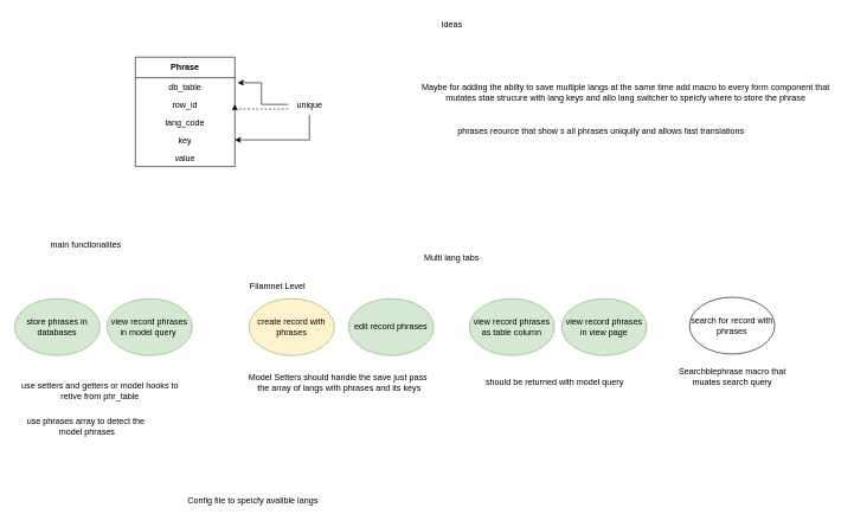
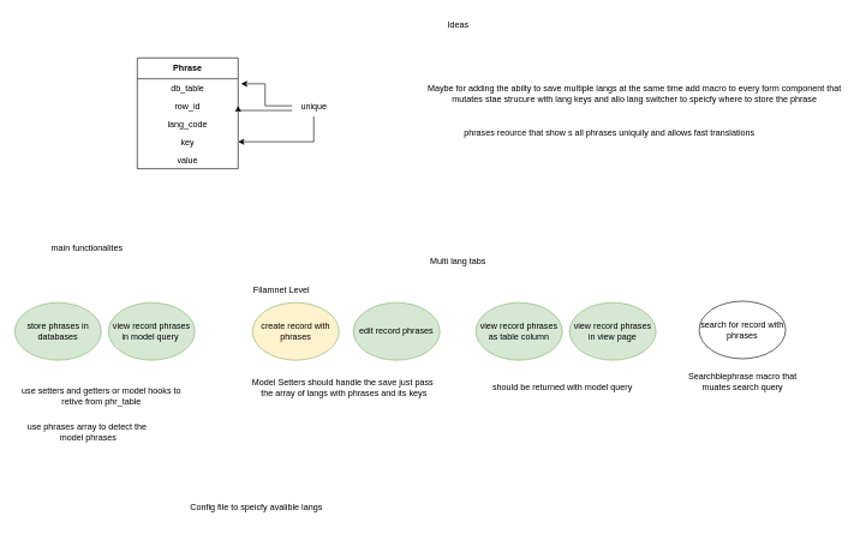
  <mxCell id="0" />
  <mxCell id="1" parent="0" />
  <mxCell id="2" value="Phrase" style="swimlane;fontStyle=1;align=center;verticalAlign=middle;childLayout=stackLayout;horizontal=1;startSize=29;horizontalStack=0;resizeParent=1;resizeParentMax=0;resizeLast=0;collapsible=0;marginBottom=0;html=1;whiteSpace=wrap;" parent="1" vertex="1"><mxGeometry x="190" y="80" width="140" height="154" as="geometry" /></mxCell>
  <mxCell id="3" value="db_table" style="text;html=1;strokeColor=none;fillColor=none;align=center;verticalAlign=middle;spacingLeft=4;spacingRight=4;overflow=hidden;rotatable=0;points=[[0,0.5],[1,0.5]];portConstraint=eastwest;whiteSpace=wrap;" parent="2" vertex="1"><mxGeometry y="29" width="140" height="25" as="geometry" /></mxCell>
  <mxCell id="4" value="row_id" style="text;html=1;strokeColor=none;fillColor=none;align=center;verticalAlign=middle;spacingLeft=4;spacingRight=4;overflow=hidden;rotatable=0;points=[[0,0.5],[1,0.5]];portConstraint=eastwest;whiteSpace=wrap;" parent="2" vertex="1"><mxGeometry y="54" width="140" height="25" as="geometry" /></mxCell>
  <mxCell id="5" value="lang_code" style="text;html=1;strokeColor=none;fillColor=none;align=center;verticalAlign=middle;spacingLeft=4;spacingRight=4;overflow=hidden;rotatable=0;points=[[0,0.5],[1,0.5]];portConstraint=eastwest;whiteSpace=wrap;" parent="2" vertex="1"><mxGeometry y="79" width="140" height="25" as="geometry" /></mxCell>
  <mxCell id="6" value="key" style="text;html=1;strokeColor=none;fillColor=none;align=center;verticalAlign=middle;spacingLeft=4;spacingRight=4;overflow=hidden;rotatable=0;points=[[0,0.5],[1,0.5]];portConstraint=eastwest;whiteSpace=wrap;" parent="2" vertex="1"><mxGeometry y="104" width="140" height="25" as="geometry" /></mxCell>
  <mxCell id="7" value="value" style="text;html=1;strokeColor=none;fillColor=none;align=center;verticalAlign=middle;spacingLeft=4;spacingRight=4;overflow=hidden;rotatable=0;points=[[0,0.5],[1,0.5]];portConstraint=eastwest;whiteSpace=wrap;" parent="2" vertex="1"><mxGeometry y="129" width="140" height="25" as="geometry" /></mxCell>
- <mxCell id="8" style="edgeStyle=orthogonalEdgeStyle;rounded=0;orthogonalLoop=1;jettySize=auto;html=1;entryX=1;entryY=0.5;entryDx=0;entryDy=0;dashed=1;" parent="1" source="10" target="4" edge="1"><mxGeometry relative="1" as="geometry"><Array as="points"><mxPoint x="330" y="153" /></Array></mxGeometry></mxCell>
+ <mxCell id="8" style="edgeStyle=orthogonalEdgeStyle;rounded=0;orthogonalLoop=1;jettySize=auto;html=1;entryX=1;entryY=0.5;entryDx=0;entryDy=0;" parent="1" source="10" target="4" edge="1"><mxGeometry relative="1" as="geometry"><Array as="points"><mxPoint x="330" y="153" /></Array></mxGeometry></mxCell>
  <mxCell id="9" style="edgeStyle=orthogonalEdgeStyle;rounded=0;orthogonalLoop=1;jettySize=auto;html=1;entryX=1;entryY=0.5;entryDx=0;entryDy=0;" parent="1" source="10" target="6" edge="1"><mxGeometry relative="1" as="geometry" /></mxCell>
  <mxCell id="10" value="unique" style="text;html=1;align=center;verticalAlign=middle;resizable=0;points=[];autosize=1;strokeColor=none;fillColor=none;" parent="1" vertex="1"><mxGeometry x="405" y="131.5" width="60" height="30" as="geometry" /></mxCell>
  <mxCell id="11" style="edgeStyle=orthogonalEdgeStyle;rounded=0;orthogonalLoop=1;jettySize=auto;html=1;entryX=1.029;entryY=0.28;entryDx=0;entryDy=0;entryPerimeter=0;" parent="1" source="10" target="3" edge="1"><mxGeometry relative="1" as="geometry" /></mxCell>
  <mxCell id="12" value="store phrases in databases" style="ellipse;whiteSpace=wrap;html=1;fillColor=#d5e8d4;strokeColor=#82b366;" parent="1" vertex="1"><mxGeometry x="20" y="420" width="120" height="80" as="geometry" /></mxCell>
  <mxCell id="13" value="main functionalites" style="text;html=1;align=center;verticalAlign=middle;resizable=0;points=[];autosize=1;strokeColor=none;fillColor=none;" parent="1" vertex="1"><mxGeometry x="60" y="330" width="120" height="30" as="geometry" /></mxCell>
  <mxCell id="14" value="create record with phrases" style="ellipse;whiteSpace=wrap;html=1;fillColor=#fff2cc;strokeColor=#82b366;" parent="1" vertex="1"><mxGeometry x="350" y="420" width="120" height="80" as="geometry" /></mxCell>
  <mxCell id="15" value="edit record phrases" style="ellipse;whiteSpace=wrap;html=1;fillColor=#d5e8d4;strokeColor=#82b366;" parent="1" vertex="1"><mxGeometry x="490" y="420" width="120" height="80" as="geometry" /></mxCell>
  <mxCell id="16" value="view record phrases&lt;br&gt;in model query&amp;nbsp;" style="ellipse;whiteSpace=wrap;html=1;fillColor=#d5e8d4;strokeColor=#82b366;" parent="1" vertex="1"><mxGeometry x="150" y="420" width="120" height="80" as="geometry" /></mxCell>
  <mxCell id="17" value="view record phrases&lt;br&gt;as table column" style="ellipse;whiteSpace=wrap;html=1;fillColor=#d5e8d4;strokeColor=#82b366;" parent="1" vertex="1"><mxGeometry x="660" y="420" width="120" height="80" as="geometry" /></mxCell>
  <mxCell id="18" value="view record phrases&lt;br&gt;in view page" style="ellipse;whiteSpace=wrap;html=1;fillColor=#d5e8d4;strokeColor=#82b366;" parent="1" vertex="1"><mxGeometry x="790" y="420" width="120" height="80" as="geometry" /></mxCell>
  <mxCell id="19" value="search for record with phrases" style="ellipse;whiteSpace=wrap;html=1;" parent="1" vertex="1"><mxGeometry x="970" y="418" width="120" height="80" as="geometry" /></mxCell>
  <mxCell id="20" value="use setters and getters or model hooks to &lt;br&gt;retive from phr_table" style="text;html=1;align=center;verticalAlign=middle;resizable=0;points=[];autosize=1;strokeColor=none;fillColor=none;" parent="1" vertex="1"><mxGeometry x="20" y="530" width="240" height="40" as="geometry" /></mxCell>
  <mxCell id="21" value="Filamnet Level" style="text;html=1;align=center;verticalAlign=middle;resizable=0;points=[];autosize=1;strokeColor=none;fillColor=none;" parent="1" vertex="1"><mxGeometry x="340" y="388" width="100" height="30" as="geometry" /></mxCell>
  <mxCell id="22" value="use phrases array to detect the&lt;br&gt;&amp;nbsp;model phrases" style="text;html=1;align=center;verticalAlign=middle;resizable=0;points=[];autosize=1;strokeColor=none;fillColor=none;" parent="1" vertex="1"><mxGeometry x="25" y="580" width="190" height="40" as="geometry" /></mxCell>
  <mxCell id="23" value="Config file to speicfy avalible langs" style="text;html=1;align=center;verticalAlign=middle;resizable=0;points=[];autosize=1;strokeColor=none;fillColor=none;" parent="1" vertex="1"><mxGeometry x="250" y="690" width="210" height="30" as="geometry" /></mxCell>
  <mxCell id="24" value="Multi lang tabs" style="text;html=1;align=center;verticalAlign=middle;resizable=0;points=[];autosize=1;strokeColor=none;fillColor=none;" parent="1" vertex="1"><mxGeometry x="585" y="348" width="100" height="30" as="geometry" /></mxCell>
  <mxCell id="25" value="Searchblephrase macro that &lt;br&gt;muates search query" style="text;html=1;align=center;verticalAlign=middle;resizable=0;points=[];autosize=1;strokeColor=none;fillColor=none;" parent="1" vertex="1"><mxGeometry x="945" y="510" width="170" height="40" as="geometry" /></mxCell>
  <mxCell id="26" value="Model Setters should handle the save just pass&lt;br&gt;&amp;nbsp;the array of langs with phrases and its keys" style="text;html=1;align=center;verticalAlign=middle;resizable=0;points=[];autosize=1;strokeColor=none;fillColor=none;" parent="1" vertex="1"><mxGeometry x="340" y="518" width="270" height="40" as="geometry" /></mxCell>
  <mxCell id="27" value="should be returned with model query" style="text;html=1;align=center;verticalAlign=middle;resizable=0;points=[];autosize=1;strokeColor=none;fillColor=none;" parent="1" vertex="1"><mxGeometry x="670" y="523" width="220" height="30" as="geometry" /></mxCell>
  <mxCell id="28" value="Maybe for adding the abilty to save multiple langs at the same time add macro to every form component that &lt;br&gt;mutates stae strucure with lang keys and allo lang switcher to speicfy where to store the phrase" style="text;html=1;align=center;verticalAlign=middle;resizable=0;points=[];autosize=1;strokeColor=none;fillColor=none;" parent="1" vertex="1"><mxGeometry x="580" y="110" width="600" height="40" as="geometry" /></mxCell>
  <mxCell id="29" value="Ideas" style="text;html=1;align=center;verticalAlign=middle;resizable=0;points=[];autosize=1;strokeColor=none;fillColor=none;" parent="1" vertex="1"><mxGeometry x="610" y="20" width="50" height="30" as="geometry" /></mxCell>
  <mxCell id="30" value="phrases reource that show s all phrases uniquily and allows fast translations" style="text;html=1;align=center;verticalAlign=middle;resizable=0;points=[];autosize=1;strokeColor=none;fillColor=none;" parent="1" vertex="1"><mxGeometry x="630" y="170" width="430" height="30" as="geometry" /></mxCell>
